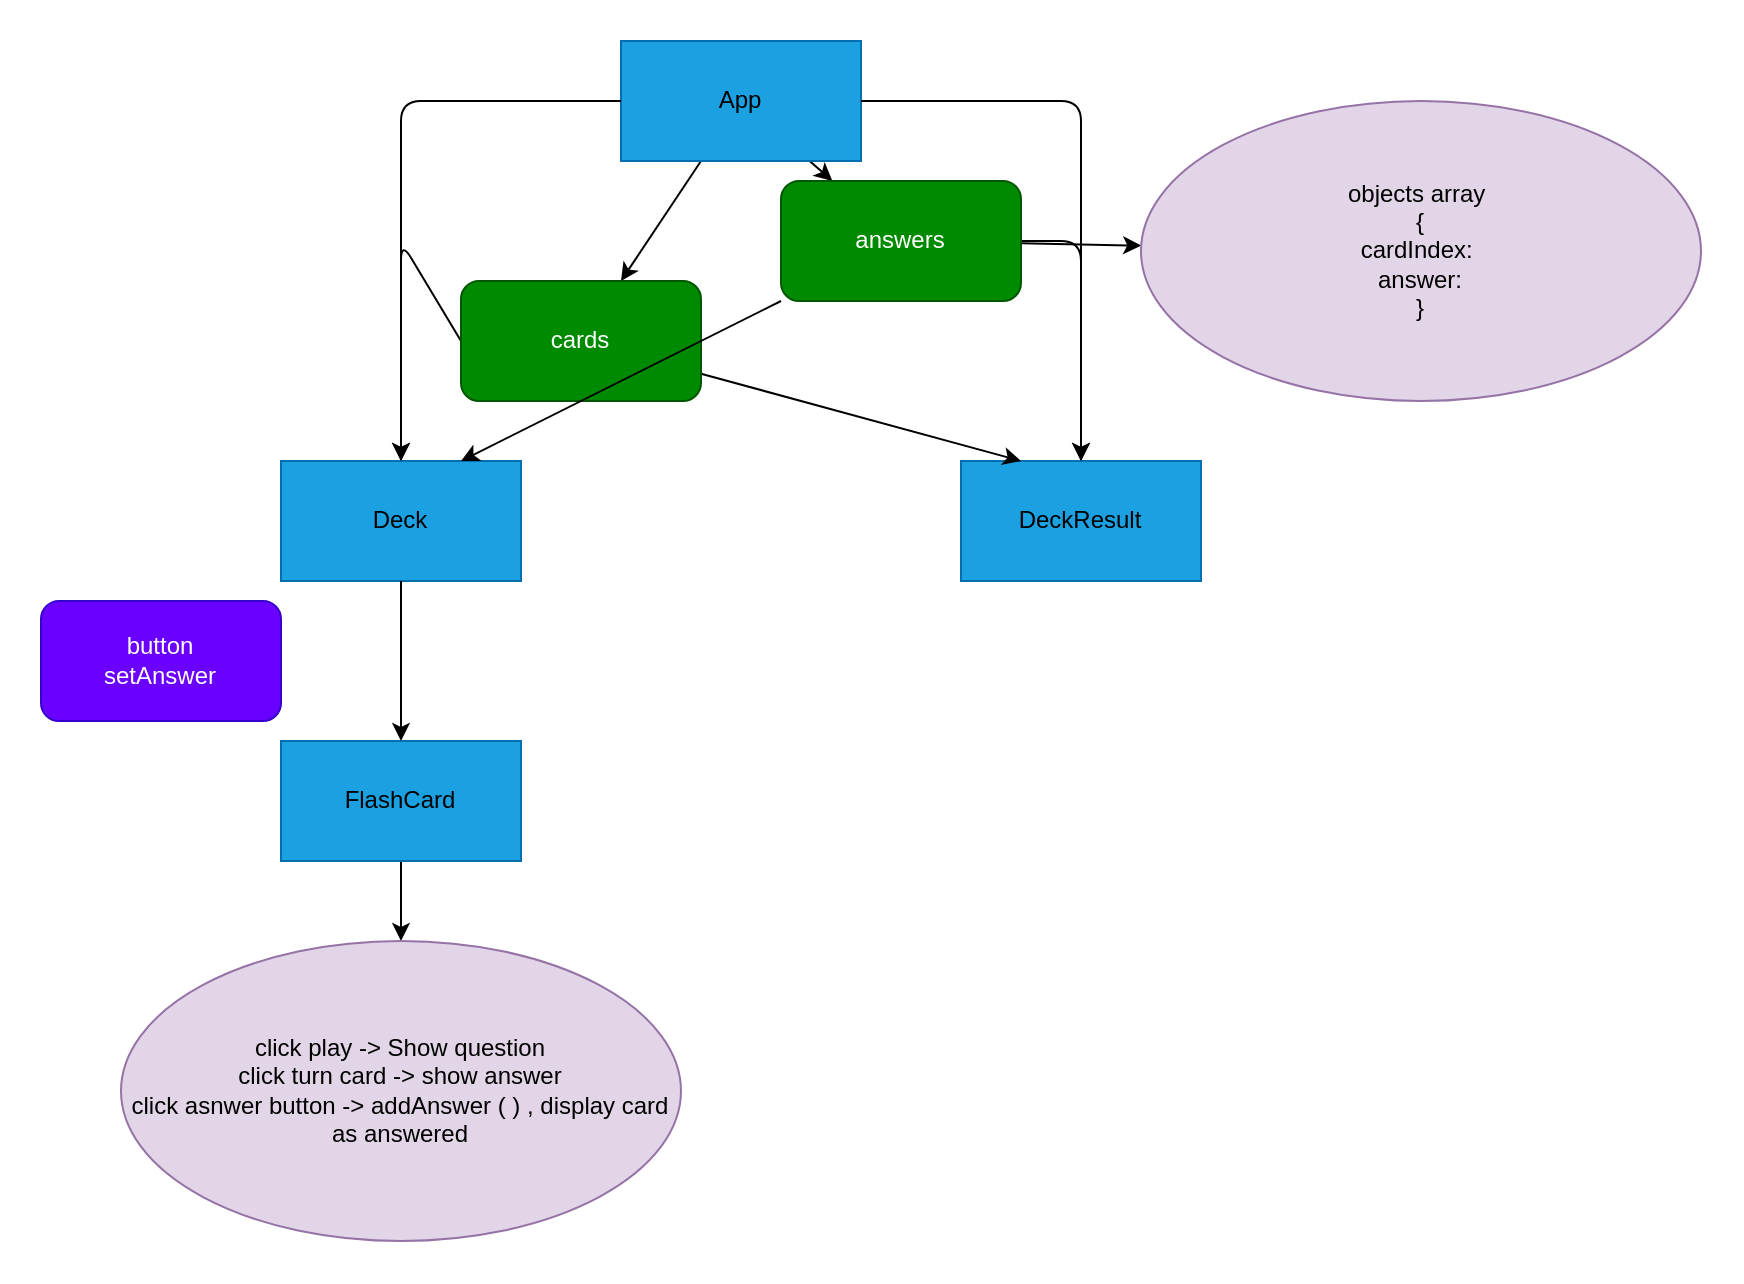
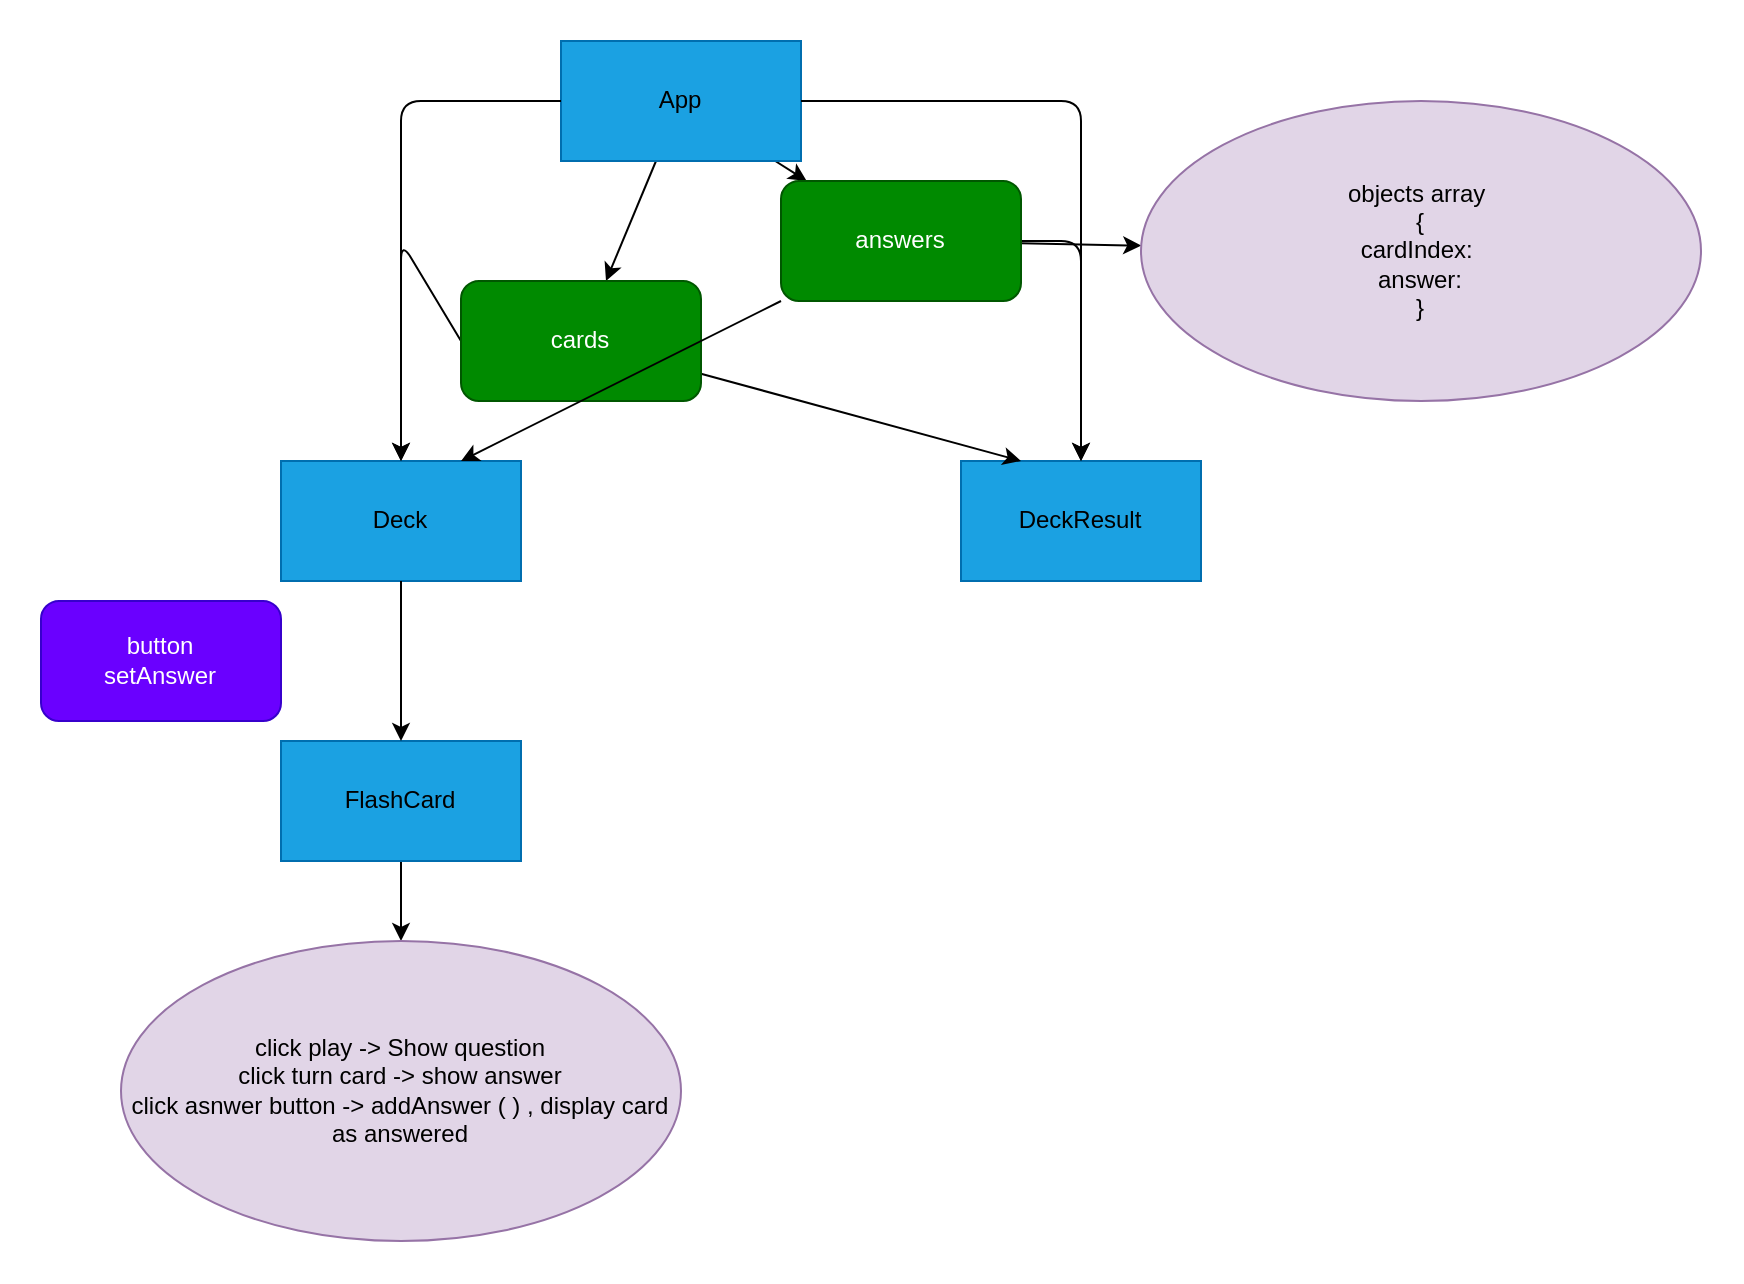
  <mxCell id="0" />
  <mxCell id="1" parent="0" />
  <mxCell id="2" value="&lt;font color=&quot;#000000&quot;&gt;Deck&lt;/font&gt;" style="rounded=0;whiteSpace=wrap;html=1;fillColor=#1ba1e2;fontColor=#ffffff;strokeColor=#006EAF;" parent="1" vertex="1"><mxGeometry x="140" y="230" width="120" height="60" as="geometry" /></mxCell>
  <mxCell id="3" style="edgeStyle=none;html=1;fontColor=#000000;" parent="1" source="5" target="19" edge="1"><mxGeometry relative="1" as="geometry" /></mxCell>
  <mxCell id="4" style="edgeStyle=none;html=1;fontColor=#000000;" parent="1" source="5" target="16" edge="1"><mxGeometry relative="1" as="geometry" /></mxCell>
- <mxCell id="5" value="&lt;font color=&quot;#000000&quot;&gt;App&lt;/font&gt;" style="rounded=0;whiteSpace=wrap;html=1;labelBackgroundColor=none;fontColor=#ffffff;fillColor=#1ba1e2;strokeColor=#006EAF;" parent="1" vertex="1"><mxGeometry x="310" y="20" width="120" height="60" as="geometry" /></mxCell>
+ <mxCell id="5" value="&lt;font color=&quot;#000000&quot;&gt;App&lt;/font&gt;" style="rounded=0;whiteSpace=wrap;html=1;labelBackgroundColor=none;fontColor=#ffffff;fillColor=#1ba1e2;strokeColor=#006EAF;" parent="1" vertex="1"><mxGeometry x="280" y="20" width="120" height="60" as="geometry" /></mxCell>
  <mxCell id="6" value="" style="endArrow=classic;html=1;fontColor=#000000;entryX=0.5;entryY=0;entryDx=0;entryDy=0;exitX=0;exitY=0.5;exitDx=0;exitDy=0;" parent="1" source="5" target="2" edge="1"><mxGeometry width="50" height="50" relative="1" as="geometry"><mxPoint x="290" y="50" as="sourcePoint" /><mxPoint x="410" y="350" as="targetPoint" /><Array as="points"><mxPoint x="200" y="50" /></Array></mxGeometry></mxCell>
  <mxCell id="7" style="edgeStyle=none;html=1;entryX=0.5;entryY=0;entryDx=0;entryDy=0;fontColor=#000000;" parent="1" source="8" target="20" edge="1"><mxGeometry relative="1" as="geometry" /></mxCell>
  <mxCell id="8" value="&lt;font color=&quot;#000000&quot;&gt;FlashCard&lt;/font&gt;" style="rounded=0;whiteSpace=wrap;html=1;fillColor=#1ba1e2;fontColor=#ffffff;strokeColor=#006EAF;" parent="1" vertex="1"><mxGeometry x="140" y="370" width="120" height="60" as="geometry" /></mxCell>
  <mxCell id="9" value="&lt;font color=&quot;#000000&quot;&gt;DeckResult&lt;br&gt;&lt;/font&gt;" style="rounded=0;whiteSpace=wrap;html=1;fillColor=#1ba1e2;fontColor=#ffffff;strokeColor=#006EAF;" parent="1" vertex="1"><mxGeometry x="480" y="230" width="120" height="60" as="geometry" /></mxCell>
  <mxCell id="10" value="" style="endArrow=classic;html=1;fontColor=#000000;entryX=0.5;entryY=0;entryDx=0;entryDy=0;exitX=1;exitY=0.5;exitDx=0;exitDy=0;" parent="1" source="5" target="9" edge="1"><mxGeometry width="50" height="50" relative="1" as="geometry"><mxPoint x="380" y="400" as="sourcePoint" /><mxPoint x="430" y="350" as="targetPoint" /><Array as="points"><mxPoint x="540" y="50" /></Array></mxGeometry></mxCell>
  <mxCell id="11" value="" style="endArrow=classic;html=1;fontColor=#000000;entryX=0.5;entryY=0;entryDx=0;entryDy=0;exitX=0.5;exitY=1;exitDx=0;exitDy=0;" parent="1" source="2" target="8" edge="1"><mxGeometry width="50" height="50" relative="1" as="geometry"><mxPoint x="360" y="490" as="sourcePoint" /><mxPoint x="410" y="440" as="targetPoint" /></mxGeometry></mxCell>
  <mxCell id="12" value="" style="edgeStyle=none;html=1;fontColor=#000000;exitX=1;exitY=0.5;exitDx=0;exitDy=0;" parent="1" source="19" target="9" edge="1"><mxGeometry relative="1" as="geometry"><mxPoint x="396.842" y="10" as="sourcePoint" /><Array as="points"><mxPoint x="540" y="120" /></Array></mxGeometry></mxCell>
  <mxCell id="13" value="" style="edgeStyle=none;html=1;fontColor=#000000;exitX=0;exitY=0.5;exitDx=0;exitDy=0;" parent="1" source="16" target="2" edge="1"><mxGeometry relative="1" as="geometry"><mxPoint x="343.158" y="10" as="sourcePoint" /><Array as="points"><mxPoint x="200" y="120" /></Array></mxGeometry></mxCell>
  <mxCell id="14" value="button&lt;br&gt;setAnswer" style="rounded=1;whiteSpace=wrap;html=1;labelBackgroundColor=none;fillColor=#6a00ff;strokeColor=#3700CC;fontColor=#ffffff;" parent="1" vertex="1"><mxGeometry x="20" y="300" width="120" height="60" as="geometry" /></mxCell>
  <mxCell id="15" style="edgeStyle=none;html=1;fontColor=#000000;entryX=0.25;entryY=0;entryDx=0;entryDy=0;" parent="1" source="16" target="9" edge="1"><mxGeometry relative="1" as="geometry" /></mxCell>
  <mxCell id="16" value="cards" style="rounded=1;whiteSpace=wrap;html=1;fillColor=#008a00;fontColor=#ffffff;strokeColor=#005700;" parent="1" vertex="1"><mxGeometry x="230" y="140" width="120" height="60" as="geometry" /></mxCell>
  <mxCell id="17" style="edgeStyle=none;html=1;entryX=0.75;entryY=0;entryDx=0;entryDy=0;" parent="1" source="19" target="2" edge="1"><mxGeometry relative="1" as="geometry" /></mxCell>
  <mxCell id="18" style="edgeStyle=none;html=1;fontColor=#000000;" parent="1" source="19" target="21" edge="1"><mxGeometry relative="1" as="geometry" /></mxCell>
  <mxCell id="19" value="answers" style="rounded=1;whiteSpace=wrap;html=1;labelBackgroundColor=none;fillColor=#008a00;strokeColor=#005700;fontColor=#ffffff;" parent="1" vertex="1"><mxGeometry x="390" y="90" width="120" height="60" as="geometry" /></mxCell>
  <mxCell id="20" value="&lt;font color=&quot;#000000&quot;&gt;click play -&amp;gt; Show question&lt;br&gt;click turn card -&amp;gt; show answer&lt;br&gt;click asnwer button -&amp;gt; addAnswer ( ) , display card as answered&lt;br&gt;&lt;/font&gt;" style="ellipse;whiteSpace=wrap;html=1;fillColor=#e1d5e7;strokeColor=#9673a6;" parent="1" vertex="1"><mxGeometry x="60" y="470" width="280" height="150" as="geometry" /></mxCell>
  <mxCell id="21" value="&lt;font color=&quot;#000000&quot;&gt;objects array&amp;nbsp;&lt;br&gt;{&lt;br&gt;cardIndex:&amp;nbsp;&lt;br&gt;answer:&lt;br&gt;}&lt;br&gt;&lt;/font&gt;" style="ellipse;whiteSpace=wrap;html=1;fillColor=#e1d5e7;strokeColor=#9673a6;" parent="1" vertex="1"><mxGeometry x="570" y="50" width="280" height="150" as="geometry" /></mxCell>
